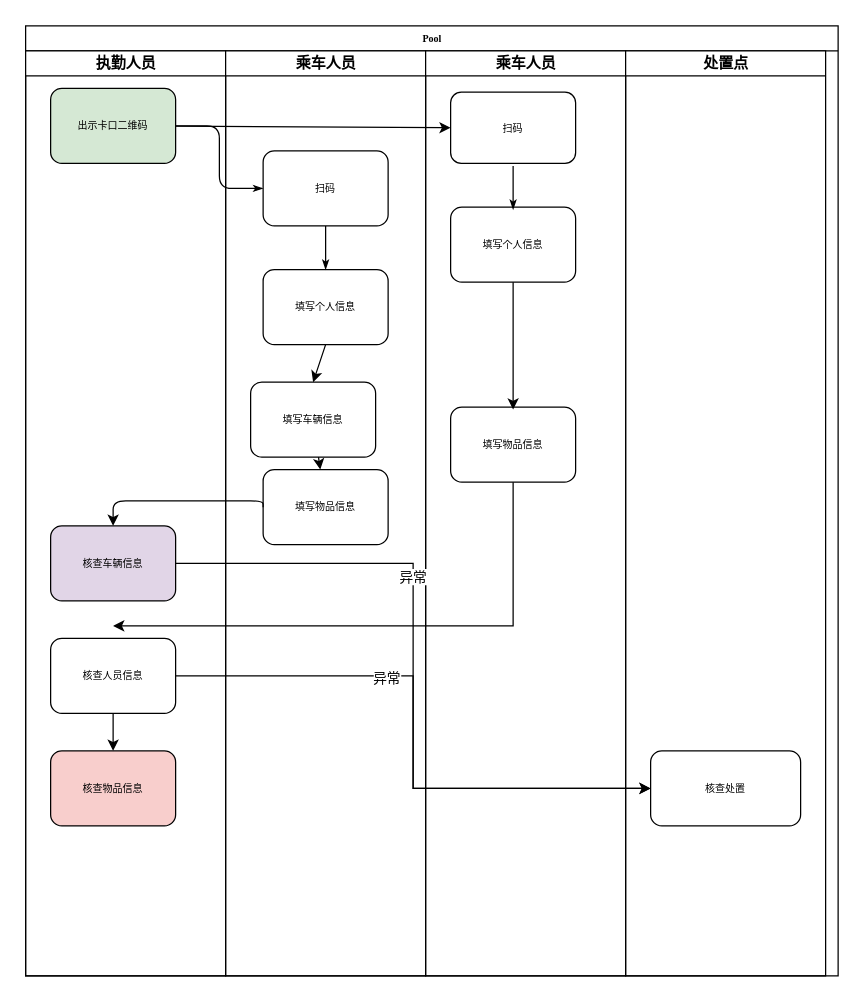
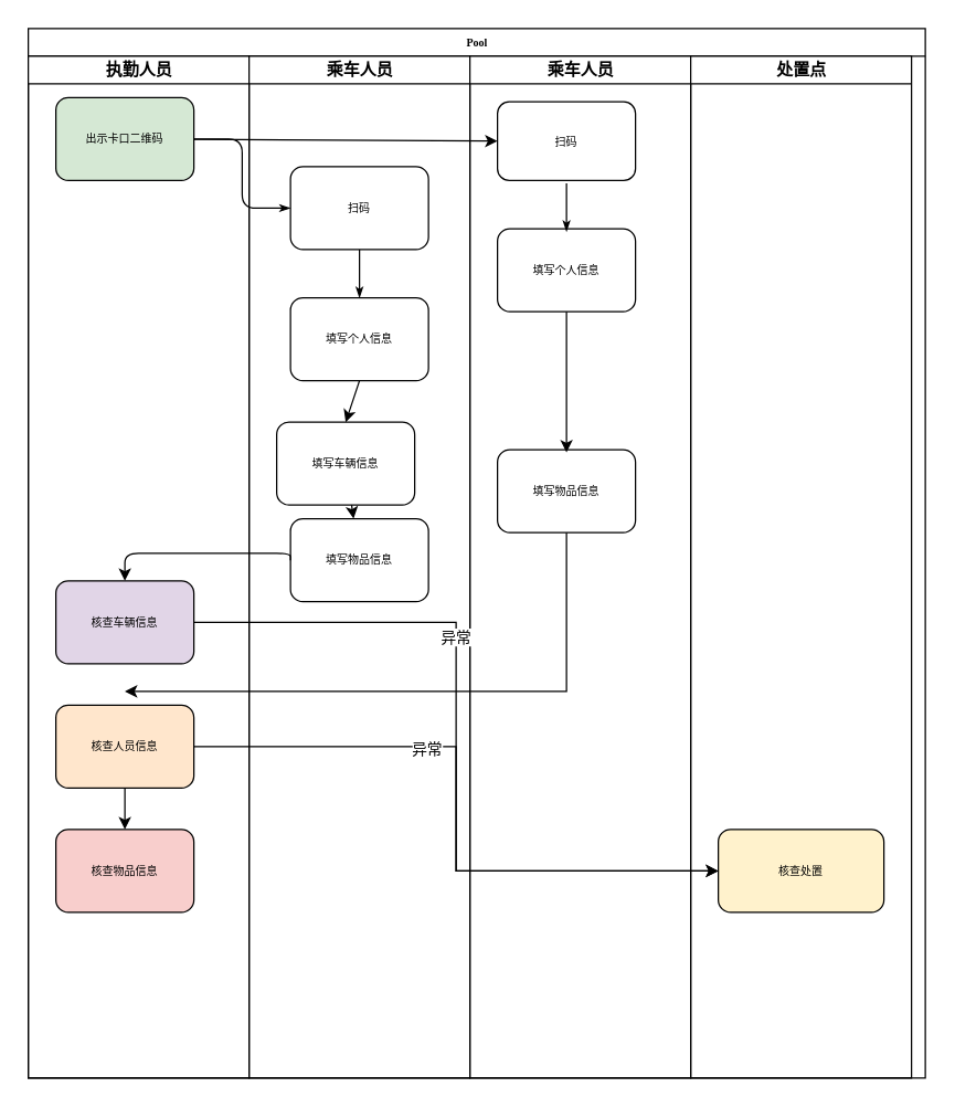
  <mxCell id="0" />
  <mxCell id="1" parent="0" />
  <mxCell id="2" value="Pool" style="swimlane;html=1;childLayout=stackLayout;startSize=20;rounded=0;shadow=0;labelBackgroundColor=none;strokeWidth=1;fontFamily=Verdana;fontSize=8;align=center;" parent="1" vertex="1"><mxGeometry x="20" y="20" width="650" height="760" as="geometry" /></mxCell>
  <mxCell id="3" value="执勤人员" style="swimlane;html=1;startSize=20;" parent="2" vertex="1"><mxGeometry y="20" width="160" height="740" as="geometry" /></mxCell>
  <mxCell id="4" value="出示卡口二维码" style="rounded=1;whiteSpace=wrap;html=1;shadow=0;labelBackgroundColor=none;strokeWidth=1;fontFamily=Verdana;fontSize=8;align=center;fillColor=#d5e8d4;" parent="3" vertex="1"><mxGeometry x="20" y="30" width="100" height="60" as="geometry" /></mxCell>
  <mxCell id="5" value="核查车辆信息" style="rounded=1;whiteSpace=wrap;html=1;shadow=0;labelBackgroundColor=none;strokeWidth=1;fontFamily=Verdana;fontSize=8;align=center;fillColor=#e1d5e7;" parent="3" vertex="1"><mxGeometry x="20" y="380" width="100" height="60" as="geometry" /></mxCell>
- <mxCell id="6" value="核查人员信息" style="rounded=1;whiteSpace=wrap;html=1;shadow=0;labelBackgroundColor=none;strokeWidth=1;fontFamily=Verdana;fontSize=8;align=center;" vertex="1" parent="3"><mxGeometry x="20" y="470" width="100" height="60" as="geometry" /></mxCell>
+ <mxCell id="6" value="核查人员信息" style="rounded=1;whiteSpace=wrap;html=1;shadow=0;labelBackgroundColor=none;strokeWidth=1;fontFamily=Verdana;fontSize=8;align=center;fillColor=#ffe6cc;" vertex="1" parent="3"><mxGeometry x="20" y="470" width="100" height="60" as="geometry" /></mxCell>
  <mxCell id="7" value="核查物品信息" style="rounded=1;whiteSpace=wrap;html=1;shadow=0;labelBackgroundColor=none;strokeWidth=1;fontFamily=Verdana;fontSize=8;align=center;fillColor=#f8cecc;" vertex="1" parent="3"><mxGeometry x="20" y="560" width="100" height="60" as="geometry" /></mxCell>
  <mxCell id="8" style="edgeStyle=orthogonalEdgeStyle;rounded=1;html=1;labelBackgroundColor=none;startArrow=none;startFill=0;startSize=5;endArrow=classicThin;endFill=1;endSize=5;jettySize=auto;orthogonalLoop=1;strokeWidth=1;fontFamily=Verdana;fontSize=8" parent="2" source="4" target="10" edge="1"><mxGeometry relative="1" as="geometry" /></mxCell>
  <mxCell id="9" value="乘车人员" style="swimlane;html=1;startSize=20;" parent="2" vertex="1"><mxGeometry x="160" y="20" width="160" height="740" as="geometry" /></mxCell>
  <mxCell id="10" value="扫码" style="rounded=1;whiteSpace=wrap;html=1;shadow=0;labelBackgroundColor=none;strokeWidth=1;fontFamily=Verdana;fontSize=8;align=center;" parent="9" vertex="1"><mxGeometry x="30" y="80" width="100" height="60" as="geometry" /></mxCell>
  <mxCell id="11" value="填写个人信息" style="rounded=1;whiteSpace=wrap;html=1;shadow=0;labelBackgroundColor=none;strokeWidth=1;fontFamily=Verdana;fontSize=8;align=center;" parent="9" vertex="1"><mxGeometry x="30" y="175" width="100" height="60" as="geometry" /></mxCell>
  <mxCell id="12" style="edgeStyle=orthogonalEdgeStyle;rounded=1;html=1;labelBackgroundColor=none;startArrow=none;startFill=0;startSize=5;endArrow=classicThin;endFill=1;endSize=5;jettySize=auto;orthogonalLoop=1;strokeWidth=1;fontFamily=Verdana;fontSize=8" parent="9" source="10" target="11" edge="1"><mxGeometry relative="1" as="geometry"><Array as="points"><mxPoint x="80" y="165" /><mxPoint x="80" y="165" /></Array></mxGeometry></mxCell>
  <mxCell id="13" value="填写车辆信息" style="rounded=1;whiteSpace=wrap;html=1;shadow=0;labelBackgroundColor=none;strokeWidth=1;fontFamily=Verdana;fontSize=8;align=center;" vertex="1" parent="9"><mxGeometry x="20" y="265" width="100" height="60" as="geometry" /></mxCell>
  <mxCell id="14" value="" style="endArrow=classic;html=1;exitX=0.5;exitY=1;exitDx=0;exitDy=0;entryX=0.5;entryY=0;entryDx=0;entryDy=0;" edge="1" parent="9" source="11" target="13"><mxGeometry width="50" height="50" relative="1" as="geometry"><mxPoint x="10" y="405" as="sourcePoint" /><mxPoint x="60" y="355" as="targetPoint" /></mxGeometry></mxCell>
  <mxCell id="15" value="填写物品信息" style="rounded=1;whiteSpace=wrap;html=1;shadow=0;labelBackgroundColor=none;strokeWidth=1;fontFamily=Verdana;fontSize=8;align=center;" vertex="1" parent="9"><mxGeometry x="30" y="335" width="100" height="60" as="geometry" /></mxCell>
  <mxCell id="16" value="" style="edgeStyle=none;rounded=0;orthogonalLoop=1;jettySize=auto;html=1;" edge="1" parent="9" source="13" target="15"><mxGeometry relative="1" as="geometry" /></mxCell>
  <mxCell id="17" value="" style="edgeStyle=elbowEdgeStyle;rounded=0;orthogonalLoop=1;jettySize=auto;html=1;" edge="1" parent="9" target="29"><mxGeometry relative="1" as="geometry"><mxPoint x="-40" y="500" as="sourcePoint" /><mxPoint x="340" y="500" as="targetPoint" /></mxGeometry></mxCell>
  <mxCell id="18" value="异常" style="edgeLabel;html=1;align=center;verticalAlign=middle;resizable=0;points=[];" vertex="1" connectable="0" parent="17"><mxGeometry x="-0.284" y="-1" relative="1" as="geometry"><mxPoint as="offset" /></mxGeometry></mxCell>
  <mxCell id="19" value="乘车人员" style="swimlane;html=1;startSize=20;" vertex="1" parent="2"><mxGeometry x="320" y="20" width="160" height="740" as="geometry" /></mxCell>
  <mxCell id="20" value="扫码" style="rounded=1;whiteSpace=wrap;html=1;shadow=0;labelBackgroundColor=none;strokeWidth=1;fontFamily=Verdana;fontSize=8;align=center;" vertex="1" parent="19"><mxGeometry x="20" y="33" width="100" height="57" as="geometry" /></mxCell>
  <mxCell id="21" value="填写个人信息" style="rounded=1;whiteSpace=wrap;html=1;shadow=0;labelBackgroundColor=none;strokeWidth=1;fontFamily=Verdana;fontSize=8;align=center;" vertex="1" parent="19"><mxGeometry x="20" y="125" width="100" height="60" as="geometry" /></mxCell>
  <mxCell id="22" style="edgeStyle=orthogonalEdgeStyle;rounded=1;html=1;labelBackgroundColor=none;startArrow=none;startFill=0;startSize=5;endArrow=classicThin;endFill=1;endSize=5;jettySize=auto;orthogonalLoop=1;strokeWidth=1;fontFamily=Verdana;fontSize=8" edge="1" parent="19"><mxGeometry relative="1" as="geometry"><Array as="points"><mxPoint x="70" y="117" /><mxPoint x="70" y="117" /></Array><mxPoint x="70" y="92" as="sourcePoint" /><mxPoint x="70" y="127" as="targetPoint" /></mxGeometry></mxCell>
  <mxCell id="23" value="填写物品信息" style="rounded=1;whiteSpace=wrap;html=1;shadow=0;labelBackgroundColor=none;strokeWidth=1;fontFamily=Verdana;fontSize=8;align=center;" vertex="1" parent="19"><mxGeometry x="20" y="285" width="100" height="60" as="geometry" /></mxCell>
  <mxCell id="24" value="" style="edgeStyle=none;rounded=0;orthogonalLoop=1;jettySize=auto;html=1;exitX=0.5;exitY=1;exitDx=0;exitDy=0;" edge="1" parent="19" source="21"><mxGeometry relative="1" as="geometry"><mxPoint x="70" y="267" as="sourcePoint" /><mxPoint x="70" y="287" as="targetPoint" /></mxGeometry></mxCell>
  <mxCell id="25" style="edgeStyle=none;rounded=0;orthogonalLoop=1;jettySize=auto;html=1;entryX=0;entryY=0.5;entryDx=0;entryDy=0;" edge="1" parent="2" source="4" target="20"><mxGeometry relative="1" as="geometry" /></mxCell>
  <mxCell id="26" style="edgeStyle=elbowEdgeStyle;rounded=0;orthogonalLoop=1;jettySize=auto;html=1;" edge="1" parent="2" source="23"><mxGeometry relative="1" as="geometry"><mxPoint x="70" y="480" as="targetPoint" /><Array as="points"><mxPoint x="390" y="420" /></Array></mxGeometry></mxCell>
  <mxCell id="27" value="" style="endArrow=classic;html=1;exitX=0;exitY=0.5;exitDx=0;exitDy=0;entryX=0.5;entryY=0;entryDx=0;entryDy=0;edgeStyle=orthogonalEdgeStyle;" edge="1" parent="2" source="15" target="5"><mxGeometry width="50" height="50" relative="1" as="geometry"><mxPoint x="230" y="520" as="sourcePoint" /><mxPoint x="280" y="470" as="targetPoint" /><Array as="points"><mxPoint x="190" y="380" /><mxPoint x="70" y="380" /></Array></mxGeometry></mxCell>
  <mxCell id="28" value="处置点" style="swimlane;html=1;startSize=20;" vertex="1" parent="2"><mxGeometry x="480" y="20" width="160" height="740" as="geometry" /></mxCell>
- <mxCell id="29" value="核查处置" style="whiteSpace=wrap;html=1;rounded=1;shadow=0;fontFamily=Verdana;fontSize=8;strokeWidth=1;" vertex="1" parent="28"><mxGeometry x="20" y="560" width="120" height="60" as="geometry" /></mxCell>
+ <mxCell id="29" value="核查处置" style="whiteSpace=wrap;html=1;rounded=1;shadow=0;fontFamily=Verdana;fontSize=8;strokeWidth=1;fillColor=#fff2cc;" vertex="1" parent="28"><mxGeometry x="20" y="560" width="120" height="60" as="geometry" /></mxCell>
  <mxCell id="30" value="" style="endArrow=classic;html=1;entryX=0.5;entryY=0;entryDx=0;entryDy=0;" edge="1" parent="1" target="7"><mxGeometry width="50" height="50" relative="1" as="geometry"><mxPoint x="90" y="570" as="sourcePoint" /><mxPoint x="100" y="520" as="targetPoint" /></mxGeometry></mxCell>
  <mxCell id="31" value="" style="edgeStyle=elbowEdgeStyle;rounded=0;orthogonalLoop=1;jettySize=auto;html=1;" edge="1" parent="1"><mxGeometry relative="1" as="geometry"><mxPoint x="140" y="450" as="sourcePoint" /><mxPoint x="520" y="630" as="targetPoint" /></mxGeometry></mxCell>
  <mxCell id="32" value="异常" style="edgeLabel;html=1;align=center;verticalAlign=middle;resizable=0;points=[];" vertex="1" connectable="0" parent="31"><mxGeometry x="-0.284" y="-1" relative="1" as="geometry"><mxPoint as="offset" /></mxGeometry></mxCell>
